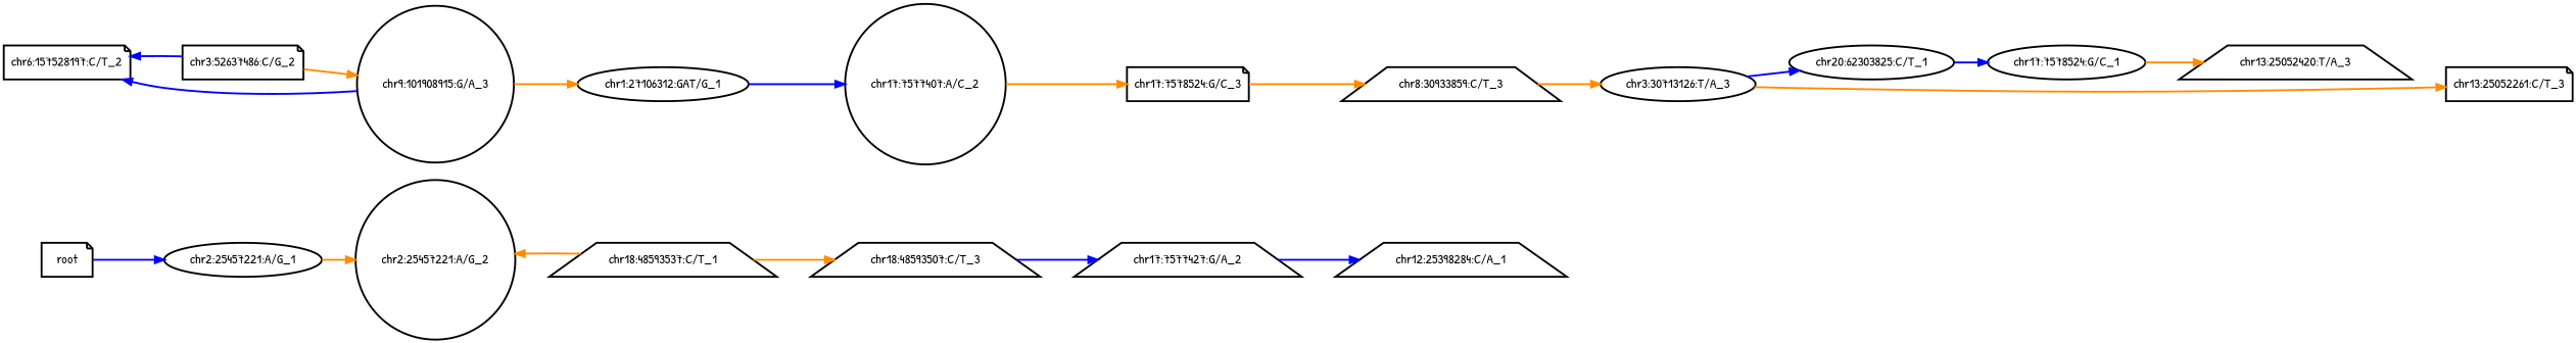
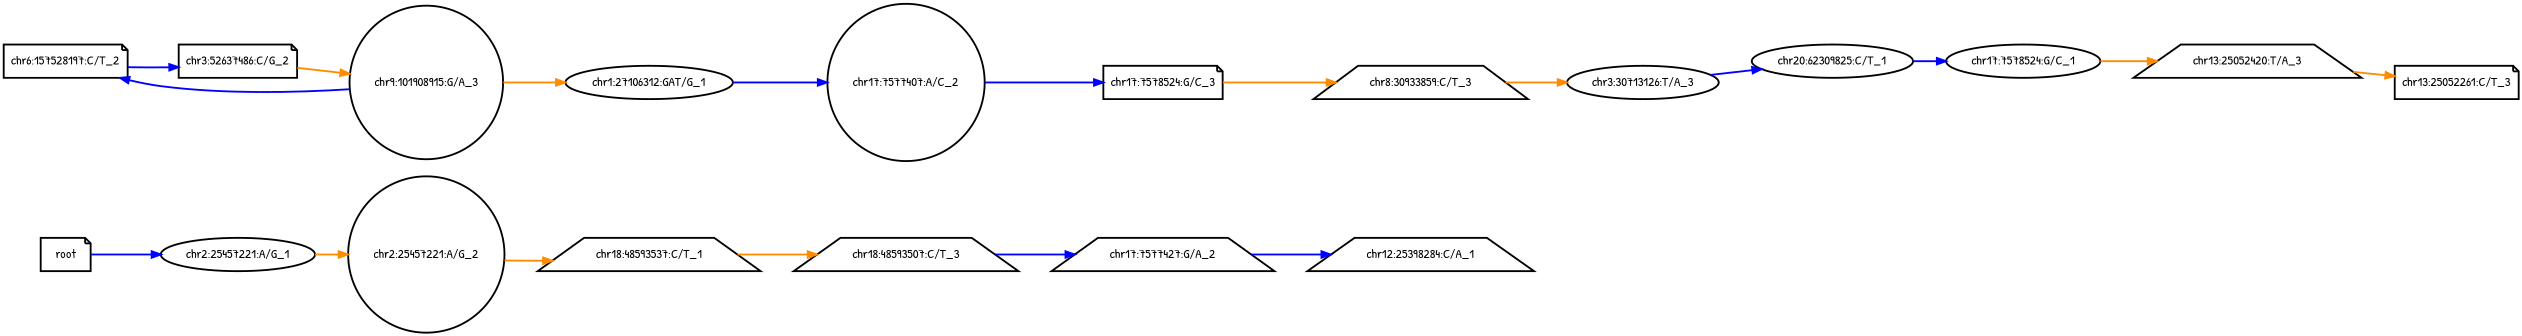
  digraph {
    fontname="Patrick Hand"
    rankdir=LR
    node [fontname="Patrick Hand" shape=trapezium style=bold]
    edge [color=blue fontname="Patrick Hand" style=bold]
    n1 [label=root shape=note]
    n2 [label="chr2:25457221:A/G_1" shape=ellipse]
    n3 [label="chr2:25457221:A/G_2" shape=circle]
    n4 [label="chr18:48593537:C/T_1"]
    n5 [label="chr18:48593507:C/T_3"]
    n6 [label="chr17:7577427:G/A_2"]
    n7 [label="chr12:25398284:C/A_1"]
    n8 [label="chr6:157528197:C/T_2" shape=note]
    n9 [label="chr3:52637486:C/G_2" shape=note]
    n10 [label="chr9:101908915:G/A_3" shape=circle]
    n11 [label="chr1:27106312:GAT/G_1" shape=ellipse]
    n12 [label="chr17:7577407:A/C_2" shape=circle]
    n13 [label="chr17:7578524:G/C_3" shape=note]
    n14 [label="chr8:30933859:C/T_3"]
    n15 [label="chr3:30713126:T/A_3" shape=ellipse]
-   n16 [label="chr20:62303825:C/T_1" shape=ellipse]
+   n16 [label="chr20:62309825:C/T_1" shape=ellipse]
    n17 [label="chr17:7578524:G/C_1" shape=ellipse]
    n18 [label="chr13:25052420:T/A_3"]
    n19 [label="chr13:25052261:C/T_3" shape=note]
    n1 -> n2
    n2 -> n3 [color=darkorange]
-   n4 -> n3 [color=darkorange]
+   n3 -> n4 [color=darkorange]
    n4 -> n5 [color=darkorange]
    n5 -> n6
    n6 -> n7
-   n9 -> n8
+   n8 -> n9
    n9 -> n10 [color=darkorange]
    n10 -> n8
    n10 -> n11 [color=darkorange]
    n11 -> n12
-   n12 -> n13 [color=darkorange]
+   n12 -> n13
    n13 -> n14 [color=darkorange]
    n14 -> n15 [color=darkorange]
    n15 -> n16
    n16 -> n17
    n17 -> n18 [color=darkorange]
-   n15 -> n19 [color=darkorange]
+   n18 -> n19 [color=darkorange]
  }
